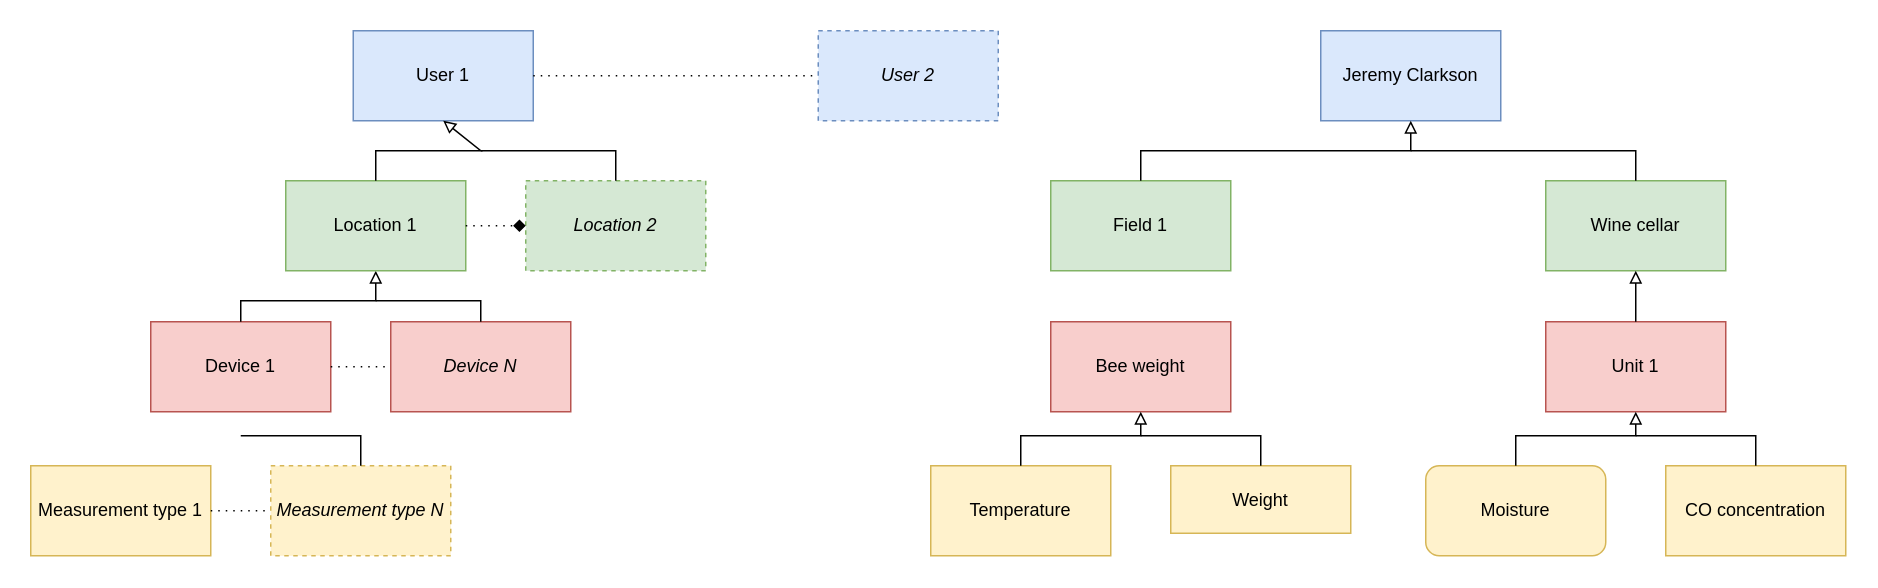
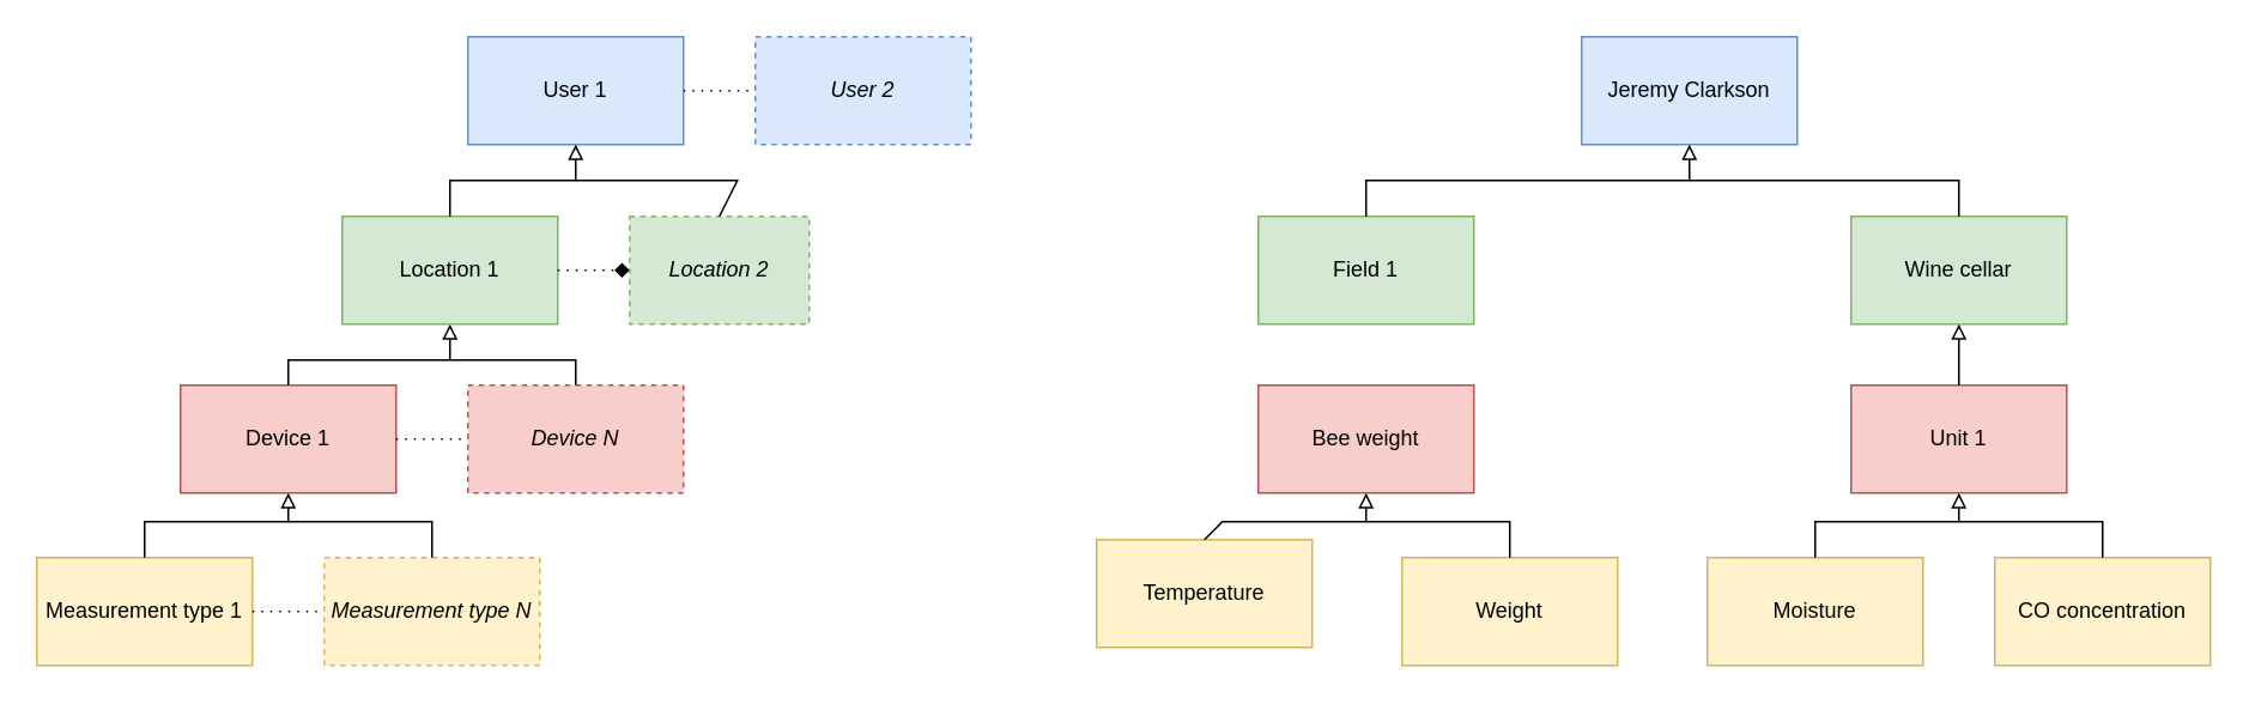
  <mxCell id="0" />
  <mxCell id="1" parent="0" />
- <mxCell id="2" value="User 1" style="rounded=0;whiteSpace=wrap;html=1;fillColor=#dae8fc;strokeColor=#6c8ebf;" vertex="1" parent="1"><mxGeometry x="235" y="20" width="120" height="60" as="geometry" /></mxCell>
+ <mxCell id="2" value="User 1" style="rounded=0;whiteSpace=wrap;html=1;fillColor=#dae8fc;strokeColor=#6c8ebf;" vertex="1" parent="1"><mxGeometry x="260" y="20" width="120" height="60" as="geometry" /></mxCell>
  <mxCell id="3" value="Device 1" style="rounded=0;whiteSpace=wrap;html=1;fillColor=#f8cecc;strokeColor=#b85450;" vertex="1" parent="1"><mxGeometry x="100" y="214" width="120" height="60" as="geometry" /></mxCell>
  <mxCell id="4" value="Measurement type 1" style="rounded=0;whiteSpace=wrap;html=1;fillColor=#fff2cc;strokeColor=#d6b656;" vertex="1" parent="1"><mxGeometry x="20" y="310" width="120" height="60" as="geometry" /></mxCell>
- <mxCell id="5" value="&lt;i&gt;Device N&lt;/i&gt;" style="rounded=0;whiteSpace=wrap;html=1;dashed=0;fillColor=#f8cecc;strokeColor=#b85450;" vertex="1" parent="1"><mxGeometry x="260" y="214" width="120" height="60" as="geometry" /></mxCell>
- <mxCell id="6" value="&lt;i&gt;User 2&lt;/i&gt;" style="rounded=0;whiteSpace=wrap;html=1;dashed=1;fillColor=#dae8fc;strokeColor=#6c8ebf;" vertex="1" parent="1"><mxGeometry x="545" y="20" width="120" height="60" as="geometry" /></mxCell>
+ <mxCell id="5" value="&lt;i&gt;Device N&lt;/i&gt;" style="rounded=0;whiteSpace=wrap;html=1;dashed=1;fillColor=#f8cecc;strokeColor=#b85450;" vertex="1" parent="1"><mxGeometry x="260" y="214" width="120" height="60" as="geometry" /></mxCell>
+ <mxCell id="6" value="&lt;i&gt;User 2&lt;/i&gt;" style="rounded=0;whiteSpace=wrap;html=1;dashed=1;fillColor=#dae8fc;strokeColor=#6c8ebf;" vertex="1" parent="1"><mxGeometry x="420" y="20" width="120" height="60" as="geometry" /></mxCell>
  <mxCell id="7" value="&lt;i&gt;Measurement type N&lt;/i&gt;" style="rounded=0;whiteSpace=wrap;html=1;dashed=1;fillColor=#fff2cc;strokeColor=#d6b656;" vertex="1" parent="1"><mxGeometry x="180" y="310" width="120" height="60" as="geometry" /></mxCell>
  <mxCell id="8" value="" style="endArrow=block;html=1;rounded=0;entryX=0.5;entryY=1;entryDx=0;entryDy=0;exitX=0.5;exitY=0;exitDx=0;exitDy=0;endFill=0;" edge="1" parent="1" source="3"><mxGeometry width="50" height="50" relative="1" as="geometry"><mxPoint x="190" y="230" as="sourcePoint" /><mxPoint x="250" y="180" as="targetPoint" /><Array as="points"><mxPoint x="160" y="200" /><mxPoint x="250" y="200" /></Array></mxGeometry></mxCell>
+ <mxCell id="9" value="" style="endArrow=block;html=1;rounded=0;entryX=0.5;entryY=1;entryDx=0;entryDy=0;exitX=0.5;exitY=0;exitDx=0;exitDy=0;endFill=0;" edge="1" parent="1" source="4" target="3"><mxGeometry width="50" height="50" relative="1" as="geometry"><mxPoint x="170" y="224" as="sourcePoint" /><mxPoint x="260" y="190" as="targetPoint" /><Array as="points"><mxPoint x="80" y="290" /><mxPoint x="160" y="290" /></Array></mxGeometry></mxCell>
  <mxCell id="10" value="" style="endArrow=none;html=1;rounded=0;exitX=0.5;exitY=0;exitDx=0;exitDy=0;" edge="1" parent="1" source="7"><mxGeometry width="50" height="50" relative="1" as="geometry"><mxPoint x="410" y="400" as="sourcePoint" /><mxPoint x="160" y="290" as="targetPoint" /><Array as="points"><mxPoint x="240" y="290" /></Array></mxGeometry></mxCell>
  <mxCell id="11" value="" style="endArrow=none;html=1;rounded=0;exitX=0.5;exitY=0;exitDx=0;exitDy=0;" edge="1" parent="1" source="5"><mxGeometry width="50" height="50" relative="1" as="geometry"><mxPoint x="460" y="390" as="sourcePoint" /><mxPoint x="250" y="200" as="targetPoint" /><Array as="points"><mxPoint x="320" y="200" /></Array></mxGeometry></mxCell>
  <mxCell id="12" value="" style="endArrow=none;html=1;rounded=0;exitX=1;exitY=0.5;exitDx=0;exitDy=0;entryX=0;entryY=0.5;entryDx=0;entryDy=0;dashed=1;dashPattern=1 4;" edge="1" parent="1" source="2" target="6"><mxGeometry width="50" height="50" relative="1" as="geometry"><mxPoint x="560" y="350" as="sourcePoint" /><mxPoint x="610" y="300" as="targetPoint" /></mxGeometry></mxCell>
  <mxCell id="13" value="" style="endArrow=none;html=1;rounded=0;exitX=1;exitY=0.5;exitDx=0;exitDy=0;entryX=0;entryY=0.5;entryDx=0;entryDy=0;dashed=1;dashPattern=1 4;" edge="1" parent="1" source="3" target="5"><mxGeometry width="50" height="50" relative="1" as="geometry"><mxPoint x="320" y="160" as="sourcePoint" /><mxPoint x="360" y="160" as="targetPoint" /></mxGeometry></mxCell>
  <mxCell id="14" value="" style="endArrow=none;html=1;rounded=0;exitX=1;exitY=0.5;exitDx=0;exitDy=0;entryX=0;entryY=0.5;entryDx=0;entryDy=0;dashed=1;dashPattern=1 4;" edge="1" parent="1" source="4" target="7"><mxGeometry width="50" height="50" relative="1" as="geometry"><mxPoint x="330" y="170" as="sourcePoint" /><mxPoint x="370" y="170" as="targetPoint" /></mxGeometry></mxCell>
  <mxCell id="15" value="Jeremy Clarkson" style="rounded=0;whiteSpace=wrap;html=1;fillColor=#dae8fc;strokeColor=#6c8ebf;" vertex="1" parent="1"><mxGeometry x="880" y="20" width="120" height="60" as="geometry" /></mxCell>
  <mxCell id="16" value="Bee weight" style="rounded=0;whiteSpace=wrap;html=1;fillColor=#f8cecc;strokeColor=#b85450;" vertex="1" parent="1"><mxGeometry x="700" y="214" width="120" height="60" as="geometry" /></mxCell>
- <mxCell id="17" value="Temperature" style="rounded=0;whiteSpace=wrap;html=1;fillColor=#fff2cc;strokeColor=#d6b656;" vertex="1" parent="1"><mxGeometry x="620" y="310" width="120" height="60" as="geometry" /></mxCell>
- <mxCell id="18" value="Weight" style="rounded=0;whiteSpace=wrap;html=1;fillColor=#fff2cc;strokeColor=#d6b656;" vertex="1" parent="1"><mxGeometry x="780" y="310" width="120" height="45" as="geometry" /></mxCell>
+ <mxCell id="17" value="Temperature" style="rounded=0;whiteSpace=wrap;html=1;fillColor=#fff2cc;strokeColor=#d6b656;" vertex="1" parent="1"><mxGeometry x="610" y="300" width="120" height="60" as="geometry" /></mxCell>
+ <mxCell id="18" value="Weight" style="rounded=0;whiteSpace=wrap;html=1;fillColor=#fff2cc;strokeColor=#d6b656;" vertex="1" parent="1"><mxGeometry x="780" y="310" width="120" height="60" as="geometry" /></mxCell>
  <mxCell id="19" value="" style="endArrow=block;html=1;rounded=0;entryX=0.5;entryY=1;entryDx=0;entryDy=0;exitX=0.5;exitY=0;exitDx=0;exitDy=0;endFill=0;" edge="1" parent="1" source="17" target="16"><mxGeometry width="50" height="50" relative="1" as="geometry"><mxPoint x="770" y="224" as="sourcePoint" /><mxPoint x="860" y="190" as="targetPoint" /><Array as="points"><mxPoint x="680" y="290" /><mxPoint x="760" y="290" /></Array></mxGeometry></mxCell>
  <mxCell id="20" value="" style="endArrow=none;html=1;rounded=0;exitX=0.5;exitY=0;exitDx=0;exitDy=0;" edge="1" parent="1" source="18"><mxGeometry width="50" height="50" relative="1" as="geometry"><mxPoint x="1010" y="400" as="sourcePoint" /><mxPoint x="760" y="290" as="targetPoint" /><Array as="points"><mxPoint x="840" y="290" /></Array></mxGeometry></mxCell>
  <mxCell id="21" value="Unit 1" style="rounded=0;whiteSpace=wrap;html=1;fillColor=#f8cecc;strokeColor=#b85450;" vertex="1" parent="1"><mxGeometry x="1030" y="214" width="120" height="60" as="geometry" /></mxCell>
  <mxCell id="22" value="Location 1" style="rounded=0;whiteSpace=wrap;html=1;fillColor=#d5e8d4;strokeColor=#82b366;" vertex="1" parent="1"><mxGeometry x="190" y="120" width="120" height="60" as="geometry" /></mxCell>
- <mxCell id="23" value="&lt;i&gt;Location 2&lt;/i&gt;" style="rounded=0;whiteSpace=wrap;html=1;dashed=1;fillColor=#d5e8d4;strokeColor=#82b366;" vertex="1" parent="1"><mxGeometry x="350" y="120" width="120" height="60" as="geometry" /></mxCell>
+ <mxCell id="23" value="&lt;i&gt;Location 2&lt;/i&gt;" style="rounded=0;whiteSpace=wrap;html=1;dashed=1;fillColor=#d5e8d4;strokeColor=#82b366;" vertex="1" parent="1"><mxGeometry x="350" y="120" width="100" height="60" as="geometry" /></mxCell>
  <mxCell id="24" value="" style="endArrow=diamond;html=1;rounded=0;exitX=1;exitY=0.5;exitDx=0;exitDy=0;entryX=0;entryY=0.5;entryDx=0;entryDy=0;dashed=1;dashPattern=1 4;" edge="1" parent="1" source="22" target="23"><mxGeometry width="50" height="50" relative="1" as="geometry"><mxPoint x="490" y="450" as="sourcePoint" /><mxPoint x="540" y="400" as="targetPoint" /></mxGeometry></mxCell>
  <mxCell id="25" value="" style="endArrow=block;html=1;rounded=0;entryX=0.5;entryY=1;entryDx=0;entryDy=0;exitX=0.5;exitY=0;exitDx=0;exitDy=0;endFill=0;" edge="1" parent="1" source="22" target="2"><mxGeometry width="50" height="50" relative="1" as="geometry"><mxPoint x="170" y="224" as="sourcePoint" /><mxPoint x="260" y="190" as="targetPoint" /><Array as="points"><mxPoint x="250" y="100" /><mxPoint x="320" y="100" /></Array></mxGeometry></mxCell>
  <mxCell id="26" value="" style="endArrow=none;html=1;rounded=0;exitX=0.5;exitY=0;exitDx=0;exitDy=0;" edge="1" parent="1" source="23"><mxGeometry width="50" height="50" relative="1" as="geometry"><mxPoint x="330" y="224" as="sourcePoint" /><mxPoint x="320" y="100" as="targetPoint" /><Array as="points"><mxPoint x="410" y="100" /></Array></mxGeometry></mxCell>
  <mxCell id="27" value="Field 1" style="rounded=0;whiteSpace=wrap;html=1;fillColor=#d5e8d4;strokeColor=#82b366;" vertex="1" parent="1"><mxGeometry x="700" y="120" width="120" height="60" as="geometry" /></mxCell>
  <mxCell id="28" value="Wine cellar" style="rounded=0;whiteSpace=wrap;html=1;fillColor=#d5e8d4;strokeColor=#82b366;" vertex="1" parent="1"><mxGeometry x="1030" y="120" width="120" height="60" as="geometry" /></mxCell>
  <mxCell id="29" value="" style="endArrow=block;html=1;rounded=0;entryX=0.5;entryY=1;entryDx=0;entryDy=0;exitX=0.5;exitY=0;exitDx=0;exitDy=0;endFill=0;" edge="1" parent="1" source="27" target="15"><mxGeometry width="50" height="50" relative="1" as="geometry"><mxPoint x="770" y="224" as="sourcePoint" /><mxPoint x="860" y="190" as="targetPoint" /><Array as="points"><mxPoint x="760" y="100" /><mxPoint x="940" y="100" /></Array></mxGeometry></mxCell>
  <mxCell id="30" value="" style="endArrow=none;html=1;rounded=0;entryX=0.5;entryY=0;entryDx=0;entryDy=0;" edge="1" parent="1" target="28"><mxGeometry width="50" height="50" relative="1" as="geometry"><mxPoint x="940" y="100" as="sourcePoint" /><mxPoint x="1170" y="20" as="targetPoint" /><Array as="points"><mxPoint x="1090" y="100" /></Array></mxGeometry></mxCell>
- <mxCell id="31" value="Moisture" style="whiteSpace=wrap;html=1;fillColor=#fff2cc;strokeColor=#d6b656;rounded=1;" vertex="1" parent="1"><mxGeometry x="950" y="310" width="120" height="60" as="geometry" /></mxCell>
+ <mxCell id="31" value="Moisture" style="rounded=0;whiteSpace=wrap;html=1;fillColor=#fff2cc;strokeColor=#d6b656;" vertex="1" parent="1"><mxGeometry x="950" y="310" width="120" height="60" as="geometry" /></mxCell>
  <mxCell id="32" value="CO concentration" style="rounded=0;whiteSpace=wrap;html=1;fillColor=#fff2cc;strokeColor=#d6b656;" vertex="1" parent="1"><mxGeometry x="1110" y="310" width="120" height="60" as="geometry" /></mxCell>
  <mxCell id="33" value="" style="endArrow=block;html=1;rounded=0;entryX=0.5;entryY=1;entryDx=0;entryDy=0;exitX=0.5;exitY=0;exitDx=0;exitDy=0;endFill=0;" edge="1" parent="1" source="21" target="28"><mxGeometry width="50" height="50" relative="1" as="geometry"><mxPoint x="770" y="130" as="sourcePoint" /><mxPoint x="950" y="90" as="targetPoint" /><Array as="points" /></mxGeometry></mxCell>
  <mxCell id="34" value="" style="endArrow=block;html=1;rounded=0;entryX=0.5;entryY=1;entryDx=0;entryDy=0;exitX=0.5;exitY=0;exitDx=0;exitDy=0;endFill=0;" edge="1" parent="1" source="31" target="21"><mxGeometry width="50" height="50" relative="1" as="geometry"><mxPoint x="1100" y="224" as="sourcePoint" /><mxPoint x="1100" y="190" as="targetPoint" /><Array as="points"><mxPoint x="1010" y="290" /><mxPoint x="1090" y="290" /></Array></mxGeometry></mxCell>
  <mxCell id="35" value="" style="endArrow=none;html=1;rounded=0;entryX=0.5;entryY=0;entryDx=0;entryDy=0;" edge="1" parent="1" target="32"><mxGeometry width="50" height="50" relative="1" as="geometry"><mxPoint x="1090" y="290" as="sourcePoint" /><mxPoint x="1290" y="230" as="targetPoint" /><Array as="points"><mxPoint x="1170" y="290" /></Array></mxGeometry></mxCell>
